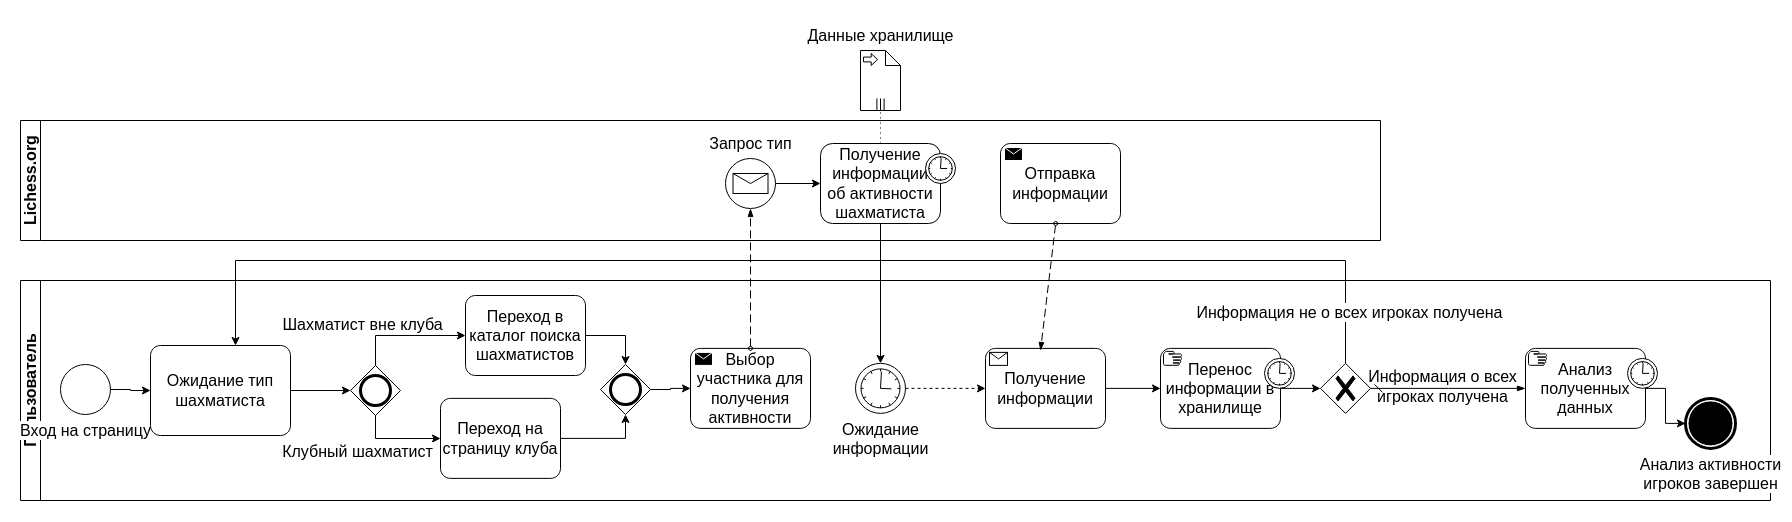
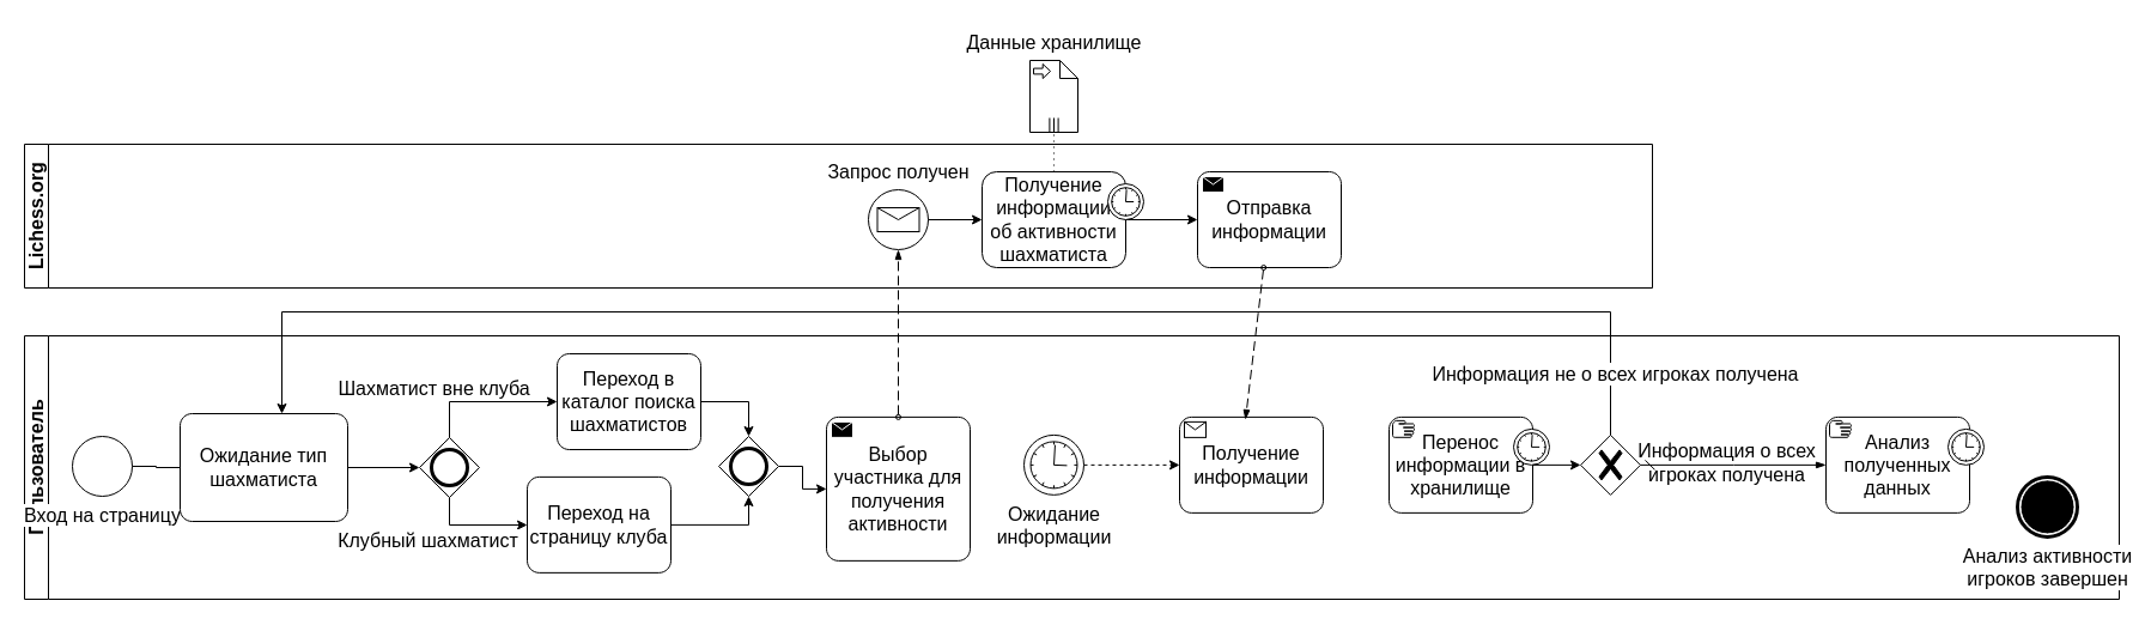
  <mxCell id="0" />
  <mxCell id="1" parent="0" />
  <mxCell id="2" value="Lichess.org&lt;br style=&quot;font-size: 16px;&quot;&gt;" style="swimlane;startSize=20;horizontal=0;html=1;whiteSpace=wrap;fontSize=16;" parent="1" vertex="1"><mxGeometry x="20" y="120" width="1360" height="120" as="geometry"><mxRectangle x="500" y="1060" width="40" height="100" as="alternateBounds" /></mxGeometry></mxCell>
  <mxCell id="3" value="" style="points=[[0.145,0.145,0],[0.5,0,0],[0.855,0.145,0],[1,0.5,0],[0.855,0.855,0],[0.5,1,0],[0.145,0.855,0],[0,0.5,0]];shape=mxgraph.bpmn.event;html=1;verticalLabelPosition=bottom;labelBackgroundColor=#ffffff;verticalAlign=top;align=center;perimeter=ellipsePerimeter;outlineConnect=0;aspect=fixed;outline=standard;symbol=message;fontSize=16;" parent="2" vertex="1"><mxGeometry x="705" y="38" width="50" height="50" as="geometry" /></mxCell>
  <mxCell id="4" style="edgeStyle=orthogonalEdgeStyle;rounded=0;orthogonalLoop=1;jettySize=auto;html=1;fontSize=16;" parent="2" source="3" target="8" edge="1"><mxGeometry relative="1" as="geometry"><mxPoint x="800" y="63" as="targetPoint" /></mxGeometry></mxCell>
  <mxCell id="5" value="Отправка информации" style="points=[[0.25,0,0],[0.5,0,0],[0.75,0,0],[1,0.25,0],[1,0.5,0],[1,0.75,0],[0.75,1,0],[0.5,1,0],[0.25,1,0],[0,0.75,0],[0,0.5,0],[0,0.25,0]];shape=mxgraph.bpmn.task;whiteSpace=wrap;rectStyle=rounded;size=10;html=1;container=1;expand=0;collapsible=0;taskMarker=send;fontSize=16;" parent="2" vertex="1"><mxGeometry x="980" y="23" width="120" height="80" as="geometry" /></mxCell>
- <mxCell id="6" value="Запрос тип" style="text;html=1;align=center;verticalAlign=middle;resizable=0;points=[];autosize=1;strokeColor=none;fillColor=none;fontSize=16;" parent="2" vertex="1"><mxGeometry x="660" y="8" width="140" height="30" as="geometry" /></mxCell>
- <mxCell id="7" style="edgeStyle=orthogonalEdgeStyle;rounded=0;orthogonalLoop=1;jettySize=auto;html=1;fontSize=16;" parent="2" source="8" target="14" edge="1"><mxGeometry relative="1" as="geometry" /></mxCell>
+ <mxCell id="6" value="Запрос получен" style="text;html=1;align=center;verticalAlign=middle;resizable=0;points=[];autosize=1;strokeColor=none;fillColor=none;fontSize=16;" parent="2" vertex="1"><mxGeometry x="660" y="8" width="140" height="30" as="geometry" /></mxCell>
+ <mxCell id="7" style="edgeStyle=orthogonalEdgeStyle;rounded=0;orthogonalLoop=1;jettySize=auto;html=1;fontSize=16;" parent="2" source="8" target="5" edge="1"><mxGeometry relative="1" as="geometry" /></mxCell>
  <mxCell id="8" value="Получение информации об активности шахматиста" style="html=1;whiteSpace=wrap;rounded=1;fontSize=16;" parent="2" vertex="1"><mxGeometry x="800" y="23" width="120" height="80" as="geometry" /></mxCell>
  <mxCell id="9" value="" style="shape=mxgraph.bpmn.timer_start;perimeter=ellipsePerimeter;html=1;labelPosition=right;labelBackgroundColor=#ffffff;align=left;fontSize=16;" parent="8" vertex="1"><mxGeometry x="1" width="30" height="30" relative="1" as="geometry"><mxPoint x="-15" y="10" as="offset" /></mxGeometry></mxCell>
  <mxCell id="10" value="Пользователь" style="swimlane;startSize=20;horizontal=0;html=1;whiteSpace=wrap;fontSize=16;" parent="1" vertex="1"><mxGeometry x="20" y="280" width="1750" height="220" as="geometry"><mxRectangle x="500" y="1060" width="40" height="100" as="alternateBounds" /></mxGeometry></mxCell>
  <mxCell id="11" value="Вход на страницу" style="points=[[0.145,0.145,0],[0.5,0,0],[0.855,0.145,0],[1,0.5,0],[0.855,0.855,0],[0.5,1,0],[0.145,0.855,0],[0,0.5,0]];shape=mxgraph.bpmn.event;html=1;verticalLabelPosition=bottom;labelBackgroundColor=#ffffff;verticalAlign=top;align=center;perimeter=ellipsePerimeter;outlineConnect=0;aspect=fixed;outline=standard;symbol=general;fontSize=16;" parent="10" vertex="1"><mxGeometry x="40" y="84" width="50" height="50" as="geometry" /></mxCell>
  <mxCell id="12" value="Переход на страницу клуба" style="points=[[0.25,0,0],[0.5,0,0],[0.75,0,0],[1,0.25,0],[1,0.5,0],[1,0.75,0],[0.75,1,0],[0.5,1,0],[0.25,1,0],[0,0.75,0],[0,0.5,0],[0,0.25,0]];shape=mxgraph.bpmn.task;whiteSpace=wrap;rectStyle=rounded;size=10;html=1;container=1;expand=0;collapsible=0;taskMarker=abstract;fontSize=16;" parent="10" vertex="1"><mxGeometry x="420" y="117.88" width="120" height="80" as="geometry" /></mxCell>
- <mxCell id="13" value="Выбор участника для получения активности" style="points=[[0.25,0,0],[0.5,0,0],[0.75,0,0],[1,0.25,0],[1,0.5,0],[1,0.75,0],[0.75,1,0],[0.5,1,0],[0.25,1,0],[0,0.75,0],[0,0.5,0],[0,0.25,0]];shape=mxgraph.bpmn.task;whiteSpace=wrap;rectStyle=rounded;size=10;html=1;container=1;expand=0;collapsible=0;taskMarker=send;fontSize=16;" parent="10" vertex="1"><mxGeometry x="670" y="67.88" width="120" height="80" as="geometry" /></mxCell>
+ <mxCell id="13" value="Выбор участника для получения активности" style="points=[[0.25,0,0],[0.5,0,0],[0.75,0,0],[1,0.25,0],[1,0.5,0],[1,0.75,0],[0.75,1,0],[0.5,1,0],[0.25,1,0],[0,0.75,0],[0,0.5,0],[0,0.25,0]];shape=mxgraph.bpmn.task;whiteSpace=wrap;rectStyle=rounded;size=10;html=1;container=1;expand=0;collapsible=0;taskMarker=send;fontSize=16;" parent="10" vertex="1"><mxGeometry x="670" y="67.88" width="120" height="120" as="geometry" /></mxCell>
  <mxCell id="14" value="Ожидание&lt;br&gt;информации" style="points=[[0.145,0.145,0],[0.5,0,0],[0.855,0.145,0],[1,0.5,0],[0.855,0.855,0],[0.5,1,0],[0.145,0.855,0],[0,0.5,0]];shape=mxgraph.bpmn.event;html=1;verticalLabelPosition=bottom;labelBackgroundColor=#ffffff;verticalAlign=top;align=center;perimeter=ellipsePerimeter;outlineConnect=0;aspect=fixed;outline=standard;symbol=timer;fontSize=16;" parent="10" vertex="1"><mxGeometry x="835" y="82.88" width="50" height="50" as="geometry" /></mxCell>
  <mxCell id="15" style="edgeStyle=orthogonalEdgeStyle;rounded=0;orthogonalLoop=1;jettySize=auto;html=1;fontSize=16;dashed=1;" parent="10" source="14" target="23" edge="1"><mxGeometry relative="1" as="geometry"><mxPoint x="1000" y="107.88" as="targetPoint" /></mxGeometry></mxCell>
  <mxCell id="16" value="Перенос информации в хранилище" style="points=[[0.25,0,0],[0.5,0,0],[0.75,0,0],[1,0.25,0],[1,0.5,0],[1,0.75,0],[0.75,1,0],[0.5,1,0],[0.25,1,0],[0,0.75,0],[0,0.5,0],[0,0.25,0]];shape=mxgraph.bpmn.task;whiteSpace=wrap;rectStyle=rounded;size=10;html=1;container=1;expand=0;collapsible=0;taskMarker=manual;fontSize=16;" parent="10" vertex="1"><mxGeometry x="1140" y="67.88" width="120" height="80" as="geometry" /></mxCell>
  <mxCell id="17" value="" style="shape=mxgraph.bpmn.timer_start;perimeter=ellipsePerimeter;html=1;labelPosition=right;labelBackgroundColor=#ffffff;align=left;fontSize=16;" parent="16" vertex="1"><mxGeometry x="104" y="10.0" width="30" height="30" as="geometry" /></mxCell>
- <mxCell id="18" style="edgeStyle=orthogonalEdgeStyle;rounded=0;orthogonalLoop=1;jettySize=auto;html=1;fontSize=16;" parent="10" source="23" target="16" edge="1"><mxGeometry relative="1" as="geometry"><mxPoint x="1116" y="107.88" as="targetPoint" /><mxPoint x="1050" y="107.88" as="sourcePoint" /></mxGeometry></mxCell>
  <mxCell id="19" value="Анализ&lt;br style=&quot;font-size: 16px;&quot;&gt;полученных данных" style="points=[[0.25,0,0],[0.5,0,0],[0.75,0,0],[1,0.25,0],[1,0.5,0],[1,0.75,0],[0.75,1,0],[0.5,1,0],[0.25,1,0],[0,0.75,0],[0,0.5,0],[0,0.25,0]];shape=mxgraph.bpmn.task;whiteSpace=wrap;rectStyle=rounded;size=10;html=1;container=1;expand=0;collapsible=0;taskMarker=manual;fontSize=16;" parent="10" vertex="1"><mxGeometry x="1505" y="67.88" width="120" height="80" as="geometry" /></mxCell>
  <mxCell id="20" value="" style="shape=mxgraph.bpmn.timer_start;perimeter=ellipsePerimeter;html=1;labelPosition=right;labelBackgroundColor=#ffffff;align=left;fontSize=16;" parent="19" vertex="1"><mxGeometry x="102" y="10.0" width="30" height="30" as="geometry" /></mxCell>
  <mxCell id="21" value="Анализ активности&lt;br style=&quot;font-size: 16px;&quot;&gt;игроков завершен" style="points=[[0.145,0.145,0],[0.5,0,0],[0.855,0.145,0],[1,0.5,0],[0.855,0.855,0],[0.5,1,0],[0.145,0.855,0],[0,0.5,0]];shape=mxgraph.bpmn.event;html=1;verticalLabelPosition=bottom;labelBackgroundColor=#ffffff;verticalAlign=top;align=center;perimeter=ellipsePerimeter;outlineConnect=0;aspect=fixed;outline=end;symbol=terminate;fontSize=16;" parent="10" vertex="1"><mxGeometry x="1665" y="117.88" width="50" height="50" as="geometry" /></mxCell>
- <mxCell id="22" style="edgeStyle=orthogonalEdgeStyle;rounded=0;orthogonalLoop=1;jettySize=auto;html=1;fontSize=16;" parent="10" source="19" target="21" edge="1"><mxGeometry relative="1" as="geometry"><mxPoint x="1645" y="107.88" as="targetPoint" /></mxGeometry></mxCell>
  <mxCell id="23" value="Получение информации" style="points=[[0.25,0,0],[0.5,0,0],[0.75,0,0],[1,0.25,0],[1,0.5,0],[1,0.75,0],[0.75,1,0],[0.5,1,0],[0.25,1,0],[0,0.75,0],[0,0.5,0],[0,0.25,0]];shape=mxgraph.bpmn.task;whiteSpace=wrap;rectStyle=rounded;size=10;html=1;container=1;expand=0;collapsible=0;taskMarker=receive;fontSize=16;" parent="10" vertex="1"><mxGeometry x="965" y="67.88" width="120" height="80" as="geometry" /></mxCell>
  <mxCell id="24" value="" style="points=[[0.25,0.25,0],[0.5,0,0],[0.75,0.25,0],[1,0.5,0],[0.75,0.75,0],[0.5,1,0],[0.25,0.75,0],[0,0.5,0]];shape=mxgraph.bpmn.gateway2;html=1;verticalLabelPosition=bottom;labelBackgroundColor=#ffffff;verticalAlign=top;align=center;perimeter=rhombusPerimeter;outlineConnect=0;outline=none;symbol=none;gwType=exclusive;fontSize=16;" parent="10" vertex="1"><mxGeometry x="1300" y="82.88" width="50" height="50" as="geometry" /></mxCell>
  <mxCell id="25" style="edgeStyle=orthogonalEdgeStyle;rounded=0;orthogonalLoop=1;jettySize=auto;html=1;fontSize=16;" parent="10" source="16" target="24" edge="1"><mxGeometry relative="1" as="geometry"><mxPoint x="1325" y="107.88" as="targetPoint" /></mxGeometry></mxCell>
  <mxCell id="26" value="" style="edgeStyle=elbowEdgeStyle;fontSize=16;html=1;endArrow=blockThin;endFill=1;startArrow=dash;startFill=0;endSize=6;startSize=6;rounded=0;" parent="10" source="24" target="19" edge="1"><mxGeometry width="160" relative="1" as="geometry"><mxPoint x="1375" y="107.45" as="sourcePoint" /><mxPoint x="1495" y="107.88" as="targetPoint" /></mxGeometry></mxCell>
  <mxCell id="27" value="Информация о всех&lt;br style=&quot;font-size: 16px;&quot;&gt;игроках получена" style="edgeLabel;html=1;align=center;verticalAlign=middle;resizable=0;points=[];labelBackgroundColor=none;fontSize=16;" parent="26" vertex="1" connectable="0"><mxGeometry x="-0.511" y="2" relative="1" as="geometry"><mxPoint x="33" as="offset" /></mxGeometry></mxCell>
  <mxCell id="28" style="edgeStyle=orthogonalEdgeStyle;rounded=0;orthogonalLoop=1;jettySize=auto;html=1;exitX=0.5;exitY=0;exitDx=0;exitDy=0;exitPerimeter=0;fontSize=16;" parent="10" source="24" target="36" edge="1"><mxGeometry relative="1" as="geometry"><mxPoint x="310" y="-40" as="targetPoint" /><Array as="points"><mxPoint x="1325" y="-20" /><mxPoint x="215" y="-20" /></Array></mxGeometry></mxCell>
  <mxCell id="29" value="Информация не о всех игроках получена" style="edgeLabel;html=1;align=center;verticalAlign=middle;resizable=0;points=[];fontSize=16;" parent="28" vertex="1" connectable="0"><mxGeometry x="-0.902" y="-3" relative="1" as="geometry"><mxPoint y="13" as="offset" /></mxGeometry></mxCell>
  <mxCell id="30" value="" style="points=[[0.25,0.25,0],[0.5,0,0],[0.75,0.25,0],[1,0.5,0],[0.75,0.75,0],[0.5,1,0],[0.25,0.75,0],[0,0.5,0]];shape=mxgraph.bpmn.gateway2;html=1;verticalLabelPosition=bottom;labelBackgroundColor=#ffffff;verticalAlign=top;align=center;perimeter=rhombusPerimeter;outlineConnect=0;outline=end;symbol=general;" vertex="1" parent="10"><mxGeometry x="330" y="85" width="50" height="50" as="geometry" /></mxCell>
  <mxCell id="31" style="edgeStyle=orthogonalEdgeStyle;rounded=0;orthogonalLoop=1;jettySize=auto;html=1;" edge="1" parent="10" source="32" target="13"><mxGeometry relative="1" as="geometry" /></mxCell>
  <mxCell id="32" value="" style="points=[[0.25,0.25,0],[0.5,0,0],[0.75,0.25,0],[1,0.5,0],[0.75,0.75,0],[0.5,1,0],[0.25,0.75,0],[0,0.5,0]];shape=mxgraph.bpmn.gateway2;html=1;verticalLabelPosition=bottom;labelBackgroundColor=#ffffff;verticalAlign=top;align=center;perimeter=rhombusPerimeter;outlineConnect=0;outline=end;symbol=general;" vertex="1" parent="10"><mxGeometry x="580" y="84" width="50" height="50" as="geometry" /></mxCell>
  <mxCell id="33" style="edgeStyle=orthogonalEdgeStyle;rounded=0;orthogonalLoop=1;jettySize=auto;html=1;exitX=0.5;exitY=1;exitDx=0;exitDy=0;exitPerimeter=0;" edge="1" parent="10" source="30" target="12"><mxGeometry relative="1" as="geometry"><Array as="points"><mxPoint x="355" y="158" /></Array></mxGeometry></mxCell>
  <mxCell id="34" value="Клубный шахматист" style="edgeLabel;html=1;align=center;verticalAlign=middle;resizable=0;points=[];fontSize=16;" vertex="1" connectable="0" parent="33"><mxGeometry x="0.036" y="-3" relative="1" as="geometry"><mxPoint x="-42" y="9" as="offset" /></mxGeometry></mxCell>
  <mxCell id="35" style="edgeStyle=orthogonalEdgeStyle;rounded=0;orthogonalLoop=1;jettySize=auto;html=1;" edge="1" parent="10" source="36" target="30"><mxGeometry relative="1" as="geometry"><mxPoint x="280" y="60" as="sourcePoint" /></mxGeometry></mxCell>
  <mxCell id="36" value="Ожидание тип шахматиста" style="points=[[0.25,0,0],[0.5,0,0],[0.75,0,0],[1,0.25,0],[1,0.5,0],[1,0.75,0],[0.75,1,0],[0.5,1,0],[0.25,1,0],[0,0.75,0],[0,0.5,0],[0,0.25,0]];shape=mxgraph.bpmn.task;whiteSpace=wrap;rectStyle=rounded;size=10;html=1;container=1;expand=0;collapsible=0;taskMarker=abstract;fontSize=16;" vertex="1" parent="10"><mxGeometry x="130" y="65" width="140" height="90" as="geometry" /></mxCell>
- <mxCell id="37" style="edgeStyle=orthogonalEdgeStyle;rounded=0;orthogonalLoop=1;jettySize=auto;html=1;" edge="1" parent="10" source="11" target="36"><mxGeometry relative="1" as="geometry"><mxPoint x="135" y="60" as="targetPoint" /></mxGeometry></mxCell>
+ <mxCell id="37" style="edgeStyle=orthogonalEdgeStyle;rounded=0;orthogonalLoop=1;jettySize=auto;html=1;endArrow=none;" edge="1" parent="10" source="11" target="36"><mxGeometry relative="1" as="geometry"><mxPoint x="135" y="60" as="targetPoint" /></mxGeometry></mxCell>
  <mxCell id="38" style="edgeStyle=orthogonalEdgeStyle;rounded=0;orthogonalLoop=1;jettySize=auto;html=1;entryX=0.5;entryY=0;entryDx=0;entryDy=0;entryPerimeter=0;" edge="1" parent="10" source="39" target="32"><mxGeometry relative="1" as="geometry" /></mxCell>
  <mxCell id="39" value="Переход в каталог поиска шахматистов" style="points=[[0.25,0,0],[0.5,0,0],[0.75,0,0],[1,0.25,0],[1,0.5,0],[1,0.75,0],[0.75,1,0],[0.5,1,0],[0.25,1,0],[0,0.75,0],[0,0.5,0],[0,0.25,0]];shape=mxgraph.bpmn.task;whiteSpace=wrap;rectStyle=rounded;size=10;html=1;container=1;expand=0;collapsible=0;taskMarker=abstract;fontSize=16;" vertex="1" parent="10"><mxGeometry x="445" y="15" width="120" height="80" as="geometry" /></mxCell>
  <mxCell id="40" style="edgeStyle=orthogonalEdgeStyle;rounded=0;orthogonalLoop=1;jettySize=auto;html=1;exitX=0.5;exitY=0;exitDx=0;exitDy=0;exitPerimeter=0;" edge="1" parent="10" source="30" target="39"><mxGeometry relative="1" as="geometry"><mxPoint x="430" y="40" as="targetPoint" /></mxGeometry></mxCell>
  <mxCell id="41" value="Шахматист вне клуба" style="edgeLabel;html=1;align=center;verticalAlign=middle;resizable=0;points=[];fontSize=16;labelBackgroundColor=none;" vertex="1" connectable="0" parent="40"><mxGeometry x="0.126" y="1" relative="1" as="geometry"><mxPoint x="-52" y="-11" as="offset" /></mxGeometry></mxCell>
  <mxCell id="42" style="edgeStyle=orthogonalEdgeStyle;rounded=0;orthogonalLoop=1;jettySize=auto;html=1;entryX=0.5;entryY=1;entryDx=0;entryDy=0;entryPerimeter=0;" edge="1" parent="10" source="12" target="32"><mxGeometry relative="1" as="geometry" /></mxCell>
  <mxCell id="43" value="" style="dashed=1;dashPattern=8 4;endArrow=blockThin;endFill=1;startArrow=oval;startFill=0;endSize=6;startSize=4;html=1;rounded=0;fontSize=16;" parent="1" source="13" target="3" edge="1"><mxGeometry width="160" relative="1" as="geometry"><mxPoint x="840" y="200" as="sourcePoint" /><mxPoint x="930" y="140" as="targetPoint" /></mxGeometry></mxCell>
  <mxCell id="44" value="" style="shape=mxgraph.bpmn.data;labelPosition=center;verticalLabelPosition=bottom;align=center;verticalAlign=top;size=15;html=1;bpmnTransferType=input;isCollection=1;fontSize=16;" parent="1" vertex="1"><mxGeometry x="860" y="50" width="40" height="60" as="geometry" /></mxCell>
  <mxCell id="45" value="" style="edgeStyle=elbowEdgeStyle;fontSize=16;html=1;endFill=0;startFill=0;endSize=6;startSize=6;dashed=1;dashPattern=1 4;endArrow=none;startArrow=none;rounded=0;" parent="1" source="8" target="44" edge="1"><mxGeometry width="160" relative="1" as="geometry"><mxPoint x="1080.13" y="133" as="sourcePoint" /><mxPoint x="1000" y="250" as="targetPoint" /></mxGeometry></mxCell>
  <mxCell id="46" value="Данные хранилище" style="text;html=1;align=center;verticalAlign=middle;resizable=0;points=[];autosize=1;strokeColor=none;fillColor=none;fontSize=16;" parent="1" vertex="1"><mxGeometry x="800" y="20" width="160" height="30" as="geometry" /></mxCell>
  <mxCell id="47" value="" style="dashed=1;dashPattern=8 4;endArrow=blockThin;endFill=1;startArrow=oval;startFill=0;endSize=6;startSize=4;html=1;rounded=0;fontSize=16;" parent="1" source="5" edge="1"><mxGeometry width="160" relative="1" as="geometry"><mxPoint x="1130" y="130" as="sourcePoint" /><mxPoint x="1040" y="350" as="targetPoint" /></mxGeometry></mxCell>
